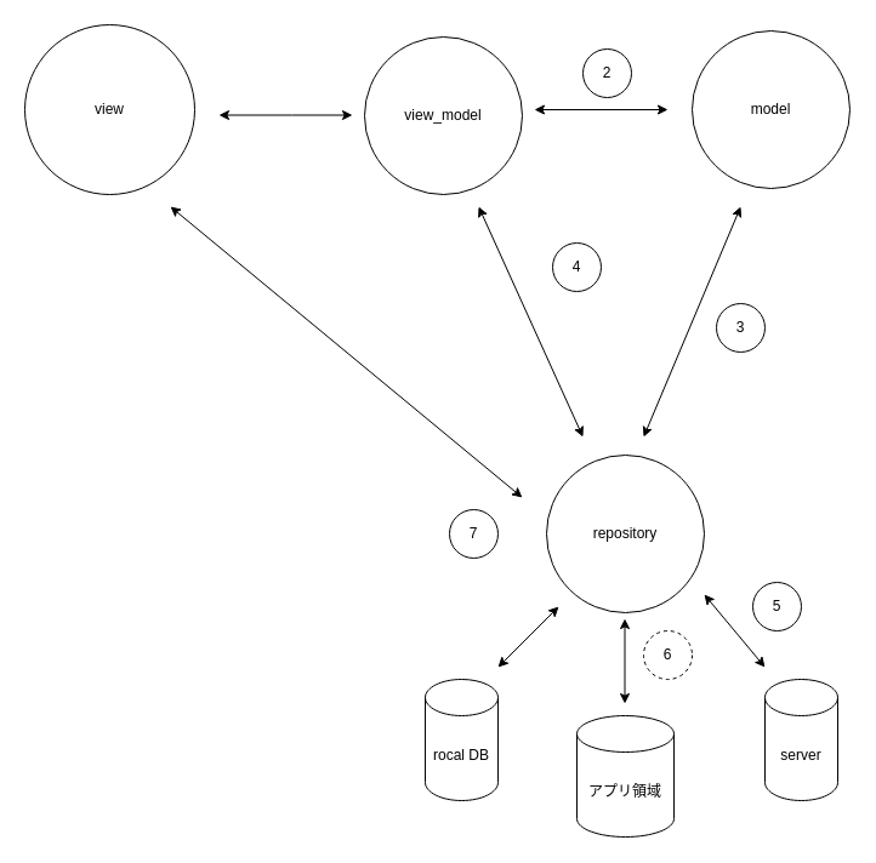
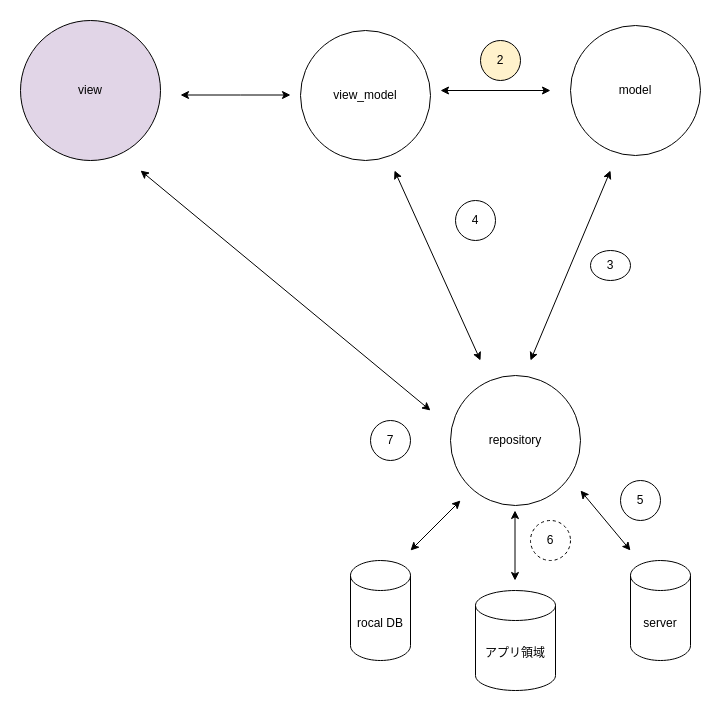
  <mxCell id="0" />
  <mxCell id="1" parent="0" />
- <mxCell id="2" value="view" style="ellipse;whiteSpace=wrap;html=1;aspect=fixed;" vertex="1" parent="1"><mxGeometry x="20" y="20" width="140" height="140" as="geometry" /></mxCell>
+ <mxCell id="2" value="view" style="ellipse;whiteSpace=wrap;html=1;aspect=fixed;fillColor=#e1d5e7;" vertex="1" parent="1"><mxGeometry x="20" y="20" width="140" height="140" as="geometry" /></mxCell>
  <mxCell id="3" value="" style="endArrow=classic;startArrow=classic;html=1;rounded=0;" edge="1" parent="1"><mxGeometry width="50" height="50" relative="1" as="geometry"><mxPoint x="180" y="94.5" as="sourcePoint" /><mxPoint x="290" y="94.5" as="targetPoint" /><Array as="points"><mxPoint x="240" y="94.5" /></Array></mxGeometry></mxCell>
  <mxCell id="4" value="view_model" style="ellipse;whiteSpace=wrap;html=1;aspect=fixed;" vertex="1" parent="1"><mxGeometry x="300" y="30" width="130" height="130" as="geometry" /></mxCell>
  <mxCell id="5" value="model" style="ellipse;whiteSpace=wrap;html=1;aspect=fixed;" vertex="1" parent="1"><mxGeometry x="570" y="25" width="130" height="130" as="geometry" /></mxCell>
  <mxCell id="6" value="repository" style="ellipse;whiteSpace=wrap;html=1;aspect=fixed;" vertex="1" parent="1"><mxGeometry x="450" y="375" width="130" height="130" as="geometry" /></mxCell>
  <mxCell id="7" value="" style="endArrow=classic;startArrow=classic;html=1;rounded=0;" edge="1" parent="1"><mxGeometry width="50" height="50" relative="1" as="geometry"><mxPoint x="440" y="90" as="sourcePoint" /><mxPoint x="550" y="90" as="targetPoint" /><Array as="points" /></mxGeometry></mxCell>
  <mxCell id="8" value="" style="endArrow=classic;startArrow=classic;html=1;rounded=0;" edge="1" parent="1"><mxGeometry width="50" height="50" relative="1" as="geometry"><mxPoint x="530" y="360" as="sourcePoint" /><mxPoint x="610" y="170" as="targetPoint" /></mxGeometry></mxCell>
  <mxCell id="9" value="" style="endArrow=classic;startArrow=classic;html=1;rounded=0;" edge="1" parent="1"><mxGeometry width="50" height="50" relative="1" as="geometry"><mxPoint x="410" y="550" as="sourcePoint" /><mxPoint x="460" y="500" as="targetPoint" /></mxGeometry></mxCell>
  <mxCell id="10" value="rocal DB" style="shape=cylinder3;whiteSpace=wrap;html=1;boundedLbl=1;backgroundOutline=1;size=15;" vertex="1" parent="1"><mxGeometry x="350" y="560" width="60" height="100" as="geometry" /></mxCell>
  <mxCell id="11" value="" style="endArrow=classic;startArrow=classic;html=1;rounded=0;" edge="1" parent="1"><mxGeometry width="50" height="50" relative="1" as="geometry"><mxPoint x="630" y="550" as="sourcePoint" /><mxPoint x="580" y="490" as="targetPoint" /></mxGeometry></mxCell>
  <mxCell id="12" value="server" style="shape=cylinder3;whiteSpace=wrap;html=1;boundedLbl=1;backgroundOutline=1;size=15;" vertex="1" parent="1"><mxGeometry x="630" y="560" width="60" height="100" as="geometry" /></mxCell>
  <mxCell id="13" value="" style="endArrow=classic;startArrow=classic;html=1;rounded=0;" edge="1" parent="1"><mxGeometry width="50" height="50" relative="1" as="geometry"><mxPoint x="514.5" y="580" as="sourcePoint" /><mxPoint x="514.5" y="510" as="targetPoint" /></mxGeometry></mxCell>
  <mxCell id="14" value="アプリ領域" style="shape=cylinder3;whiteSpace=wrap;html=1;boundedLbl=1;backgroundOutline=1;size=15;" vertex="1" parent="1"><mxGeometry x="475" y="590" width="80" height="100" as="geometry" /></mxCell>
  <mxCell id="15" value="" style="endArrow=classic;startArrow=classic;html=1;rounded=0;" edge="1" parent="1"><mxGeometry width="50" height="50" relative="1" as="geometry"><mxPoint x="430" y="410" as="sourcePoint" /><mxPoint x="140" y="170" as="targetPoint" /></mxGeometry></mxCell>
- <mxCell id="16" value="2" style="ellipse;whiteSpace=wrap;html=1;aspect=fixed;" vertex="1" parent="1"><mxGeometry x="480" y="40" width="40" height="40" as="geometry" /></mxCell>
+ <mxCell id="16" value="2" style="ellipse;whiteSpace=wrap;html=1;aspect=fixed;fillColor=#fff2cc;" vertex="1" parent="1"><mxGeometry x="480" y="40" width="40" height="40" as="geometry" /></mxCell>
  <mxCell id="17" value="5" style="ellipse;whiteSpace=wrap;html=1;aspect=fixed;" vertex="1" parent="1"><mxGeometry x="620" y="480" width="40" height="40" as="geometry" /></mxCell>
  <mxCell id="18" value="6" style="ellipse;whiteSpace=wrap;html=1;aspect=fixed;dashed=1;" vertex="1" parent="1"><mxGeometry x="530" y="520" width="40" height="40" as="geometry" /></mxCell>
  <mxCell id="19" value="7" style="ellipse;whiteSpace=wrap;html=1;aspect=fixed;" vertex="1" parent="1"><mxGeometry x="370" y="420" width="40" height="40" as="geometry" /></mxCell>
  <mxCell id="20" value="" style="endArrow=classic;startArrow=classic;html=1;rounded=0;" edge="1" parent="1"><mxGeometry width="50" height="50" relative="1" as="geometry"><mxPoint x="480" y="360" as="sourcePoint" /><mxPoint x="394" y="170" as="targetPoint" /></mxGeometry></mxCell>
- <mxCell id="21" value="3" style="ellipse;whiteSpace=wrap;html=1;aspect=fixed;" vertex="1" parent="1"><mxGeometry x="590" y="250" width="40" height="40" as="geometry" /></mxCell>
+ <mxCell id="21" value="3" style="ellipse;whiteSpace=wrap;html=1;aspect=fixed;" vertex="1" parent="1"><mxGeometry x="590" y="250" width="40" height="30" as="geometry" /></mxCell>
  <mxCell id="22" value="4" style="ellipse;whiteSpace=wrap;html=1;aspect=fixed;" vertex="1" parent="1"><mxGeometry x="455" y="200" width="40" height="40" as="geometry" /></mxCell>
